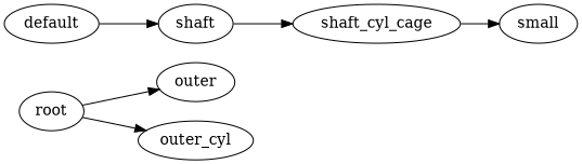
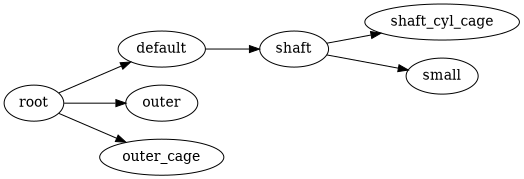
  digraph {
    rankdir=LR
    n1 [label=root]
    n2 [label=default]
    n3 [label=outer]
-   n4 [label=outer_cyl]
+   n4 [label=outer_cage]
    n5 [label=shaft]
    n6 [label=shaft_cyl_cage]
    n7 [label=small]
+   n1 -> n2
    n1 -> n3
    n1 -> n4
    n2 -> n5
    n5 -> n6
-   n6 -> n7
+   n5 -> n7
  }
